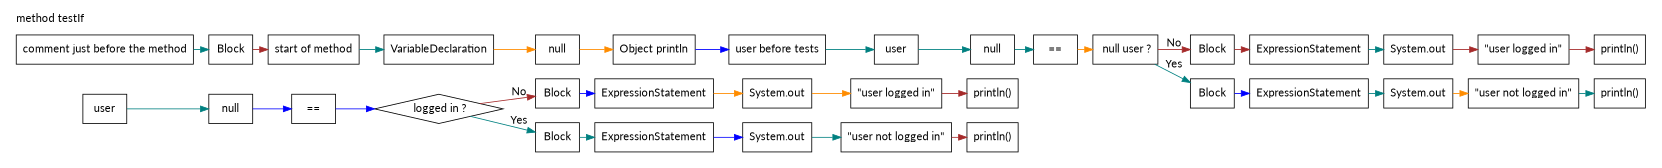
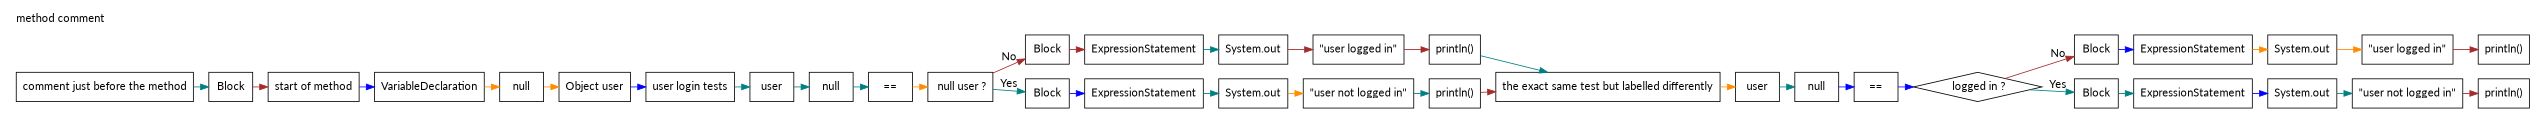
  digraph {
    compound=true
    fontname=Lato
    rankdir=LR
    node [fillcolor=white fontname=Lato shape=rect style=filled]
    edge [color=teal fontname=Lato]
    n1 [label="comment just before the method"]
    n2 [label=Block]
    n3 [label="start of method"]
    n4 [label=VariableDeclaration]
-   n5 [label="Object println"]
+   n5 [label="Object user"]
    n6 [label=null]
-   n7 [label="user before tests"]
+   n7 [label="user login tests"]
    n8 [label=" null user ?" shape=box]
    n9 [label="=="]
    n10 [label=user]
    n11 [label=null]
    n12 [label=Block]
    n13 [label=ExpressionStatement]
    n14 [label="println()"]
    n15 [label="System.out"]
    n16 [label="\"user not logged in\""]
    n17 [label=Block]
    n18 [label=ExpressionStatement]
    n19 [label="println()"]
    n20 [label="System.out"]
    n21 [label="\"user logged in\""]
+   n22 [label="the exact same test but labelled differently"]
    n23 [label=" logged in ?" shape=diamond]
    n24 [label="=="]
    n25 [label=user]
    n26 [label=null]
    n27 [label=Block]
    n28 [label=ExpressionStatement]
    n29 [label="println()"]
    n30 [label="System.out"]
    n31 [label="\"user not logged in\""]
    n32 [label=Block]
    n33 [label=ExpressionStatement]
    n34 [label="println()"]
    n35 [label="System.out"]
    n36 [label="\"user logged in\""]
    subgraph cluster_1 {
-     label="method testIf"
+     label="method comment"
      labeljust=l
      pencolor=transparent
      ranksep=0.5
      n1
      n2
      n3
      n4
      n5
      n6
      n7
      n8
      n9
      n10
      n11
      n12
      n13
      n14
      n15
      n16
      n17
      n18
      n19
      n20
      n21
+     n22
      n23
      n24
      n25
      n26
      n27
      n28
      n29
      n30
      n31
      n32
      n33
      n34
      n35
      n36
    }
    n1 -> n2
    n2 -> n3 [color=brown]
-   n3 -> n4
+   n3 -> n4 [color=blue]
    n4 -> n6 [color=darkorange]
    n5 -> n7 [color=blue]
    n6 -> n5 [color=darkorange]
    n7 -> n10
    n8 -> n12 [label=Yes]
    n8 -> n17 [color=brown label=No]
    n9 -> n8 [color=darkorange]
    n10 -> n11
    n11 -> n9
    n12 -> n13 [color=blue]
    n13 -> n15
+   n14 -> n22 [color=brown]
    n15 -> n16 [color=darkorange]
    n16 -> n14
    n17 -> n18 [color=brown]
    n18 -> n20
+   n19 -> n22
    n20 -> n21 [color=brown]
    n21 -> n19 [color=brown]
+   n22 -> n25 [color=darkorange]
    n23 -> n27 [label=Yes]
    n23 -> n32 [color=brown label=No]
    n24 -> n23 [color=blue]
    n25 -> n26
    n26 -> n24 [color=blue]
    n27 -> n28
    n28 -> n30 [color=blue]
    n30 -> n31
    n31 -> n29 [color=brown]
    n32 -> n33 [color=blue]
    n33 -> n35 [color=darkorange]
    n35 -> n36 [color=darkorange]
    n36 -> n34 [color=brown]
  }
